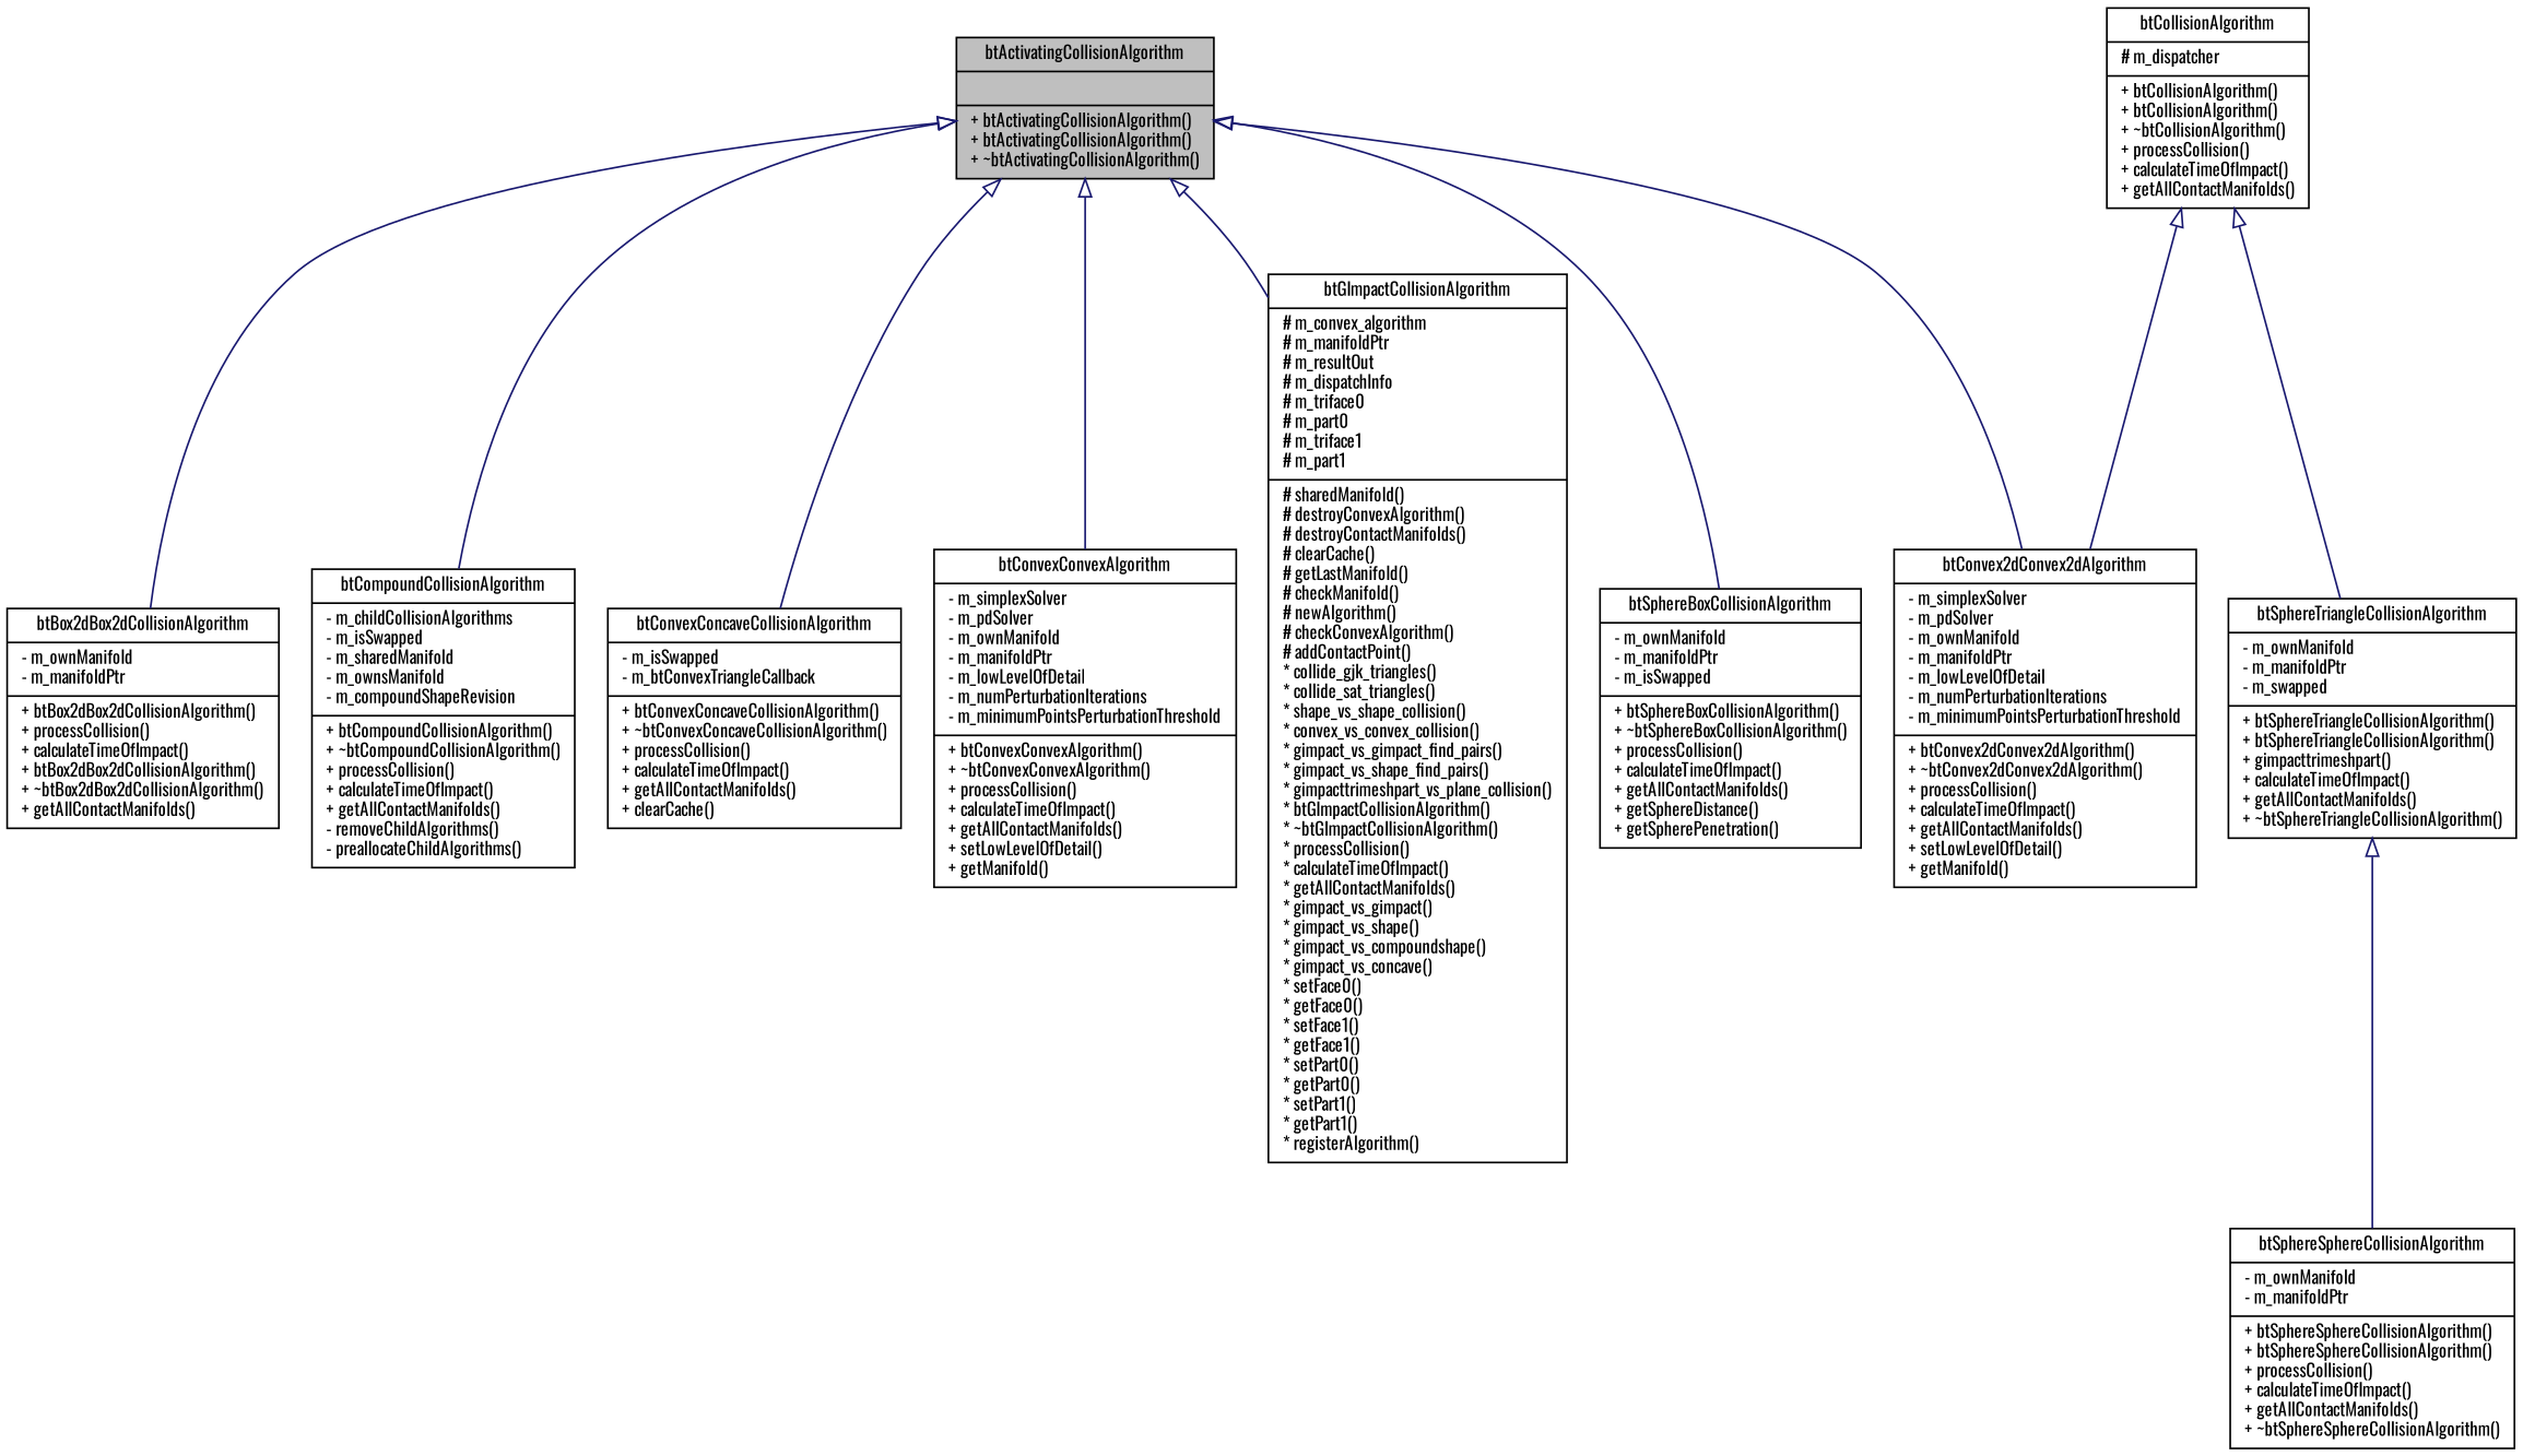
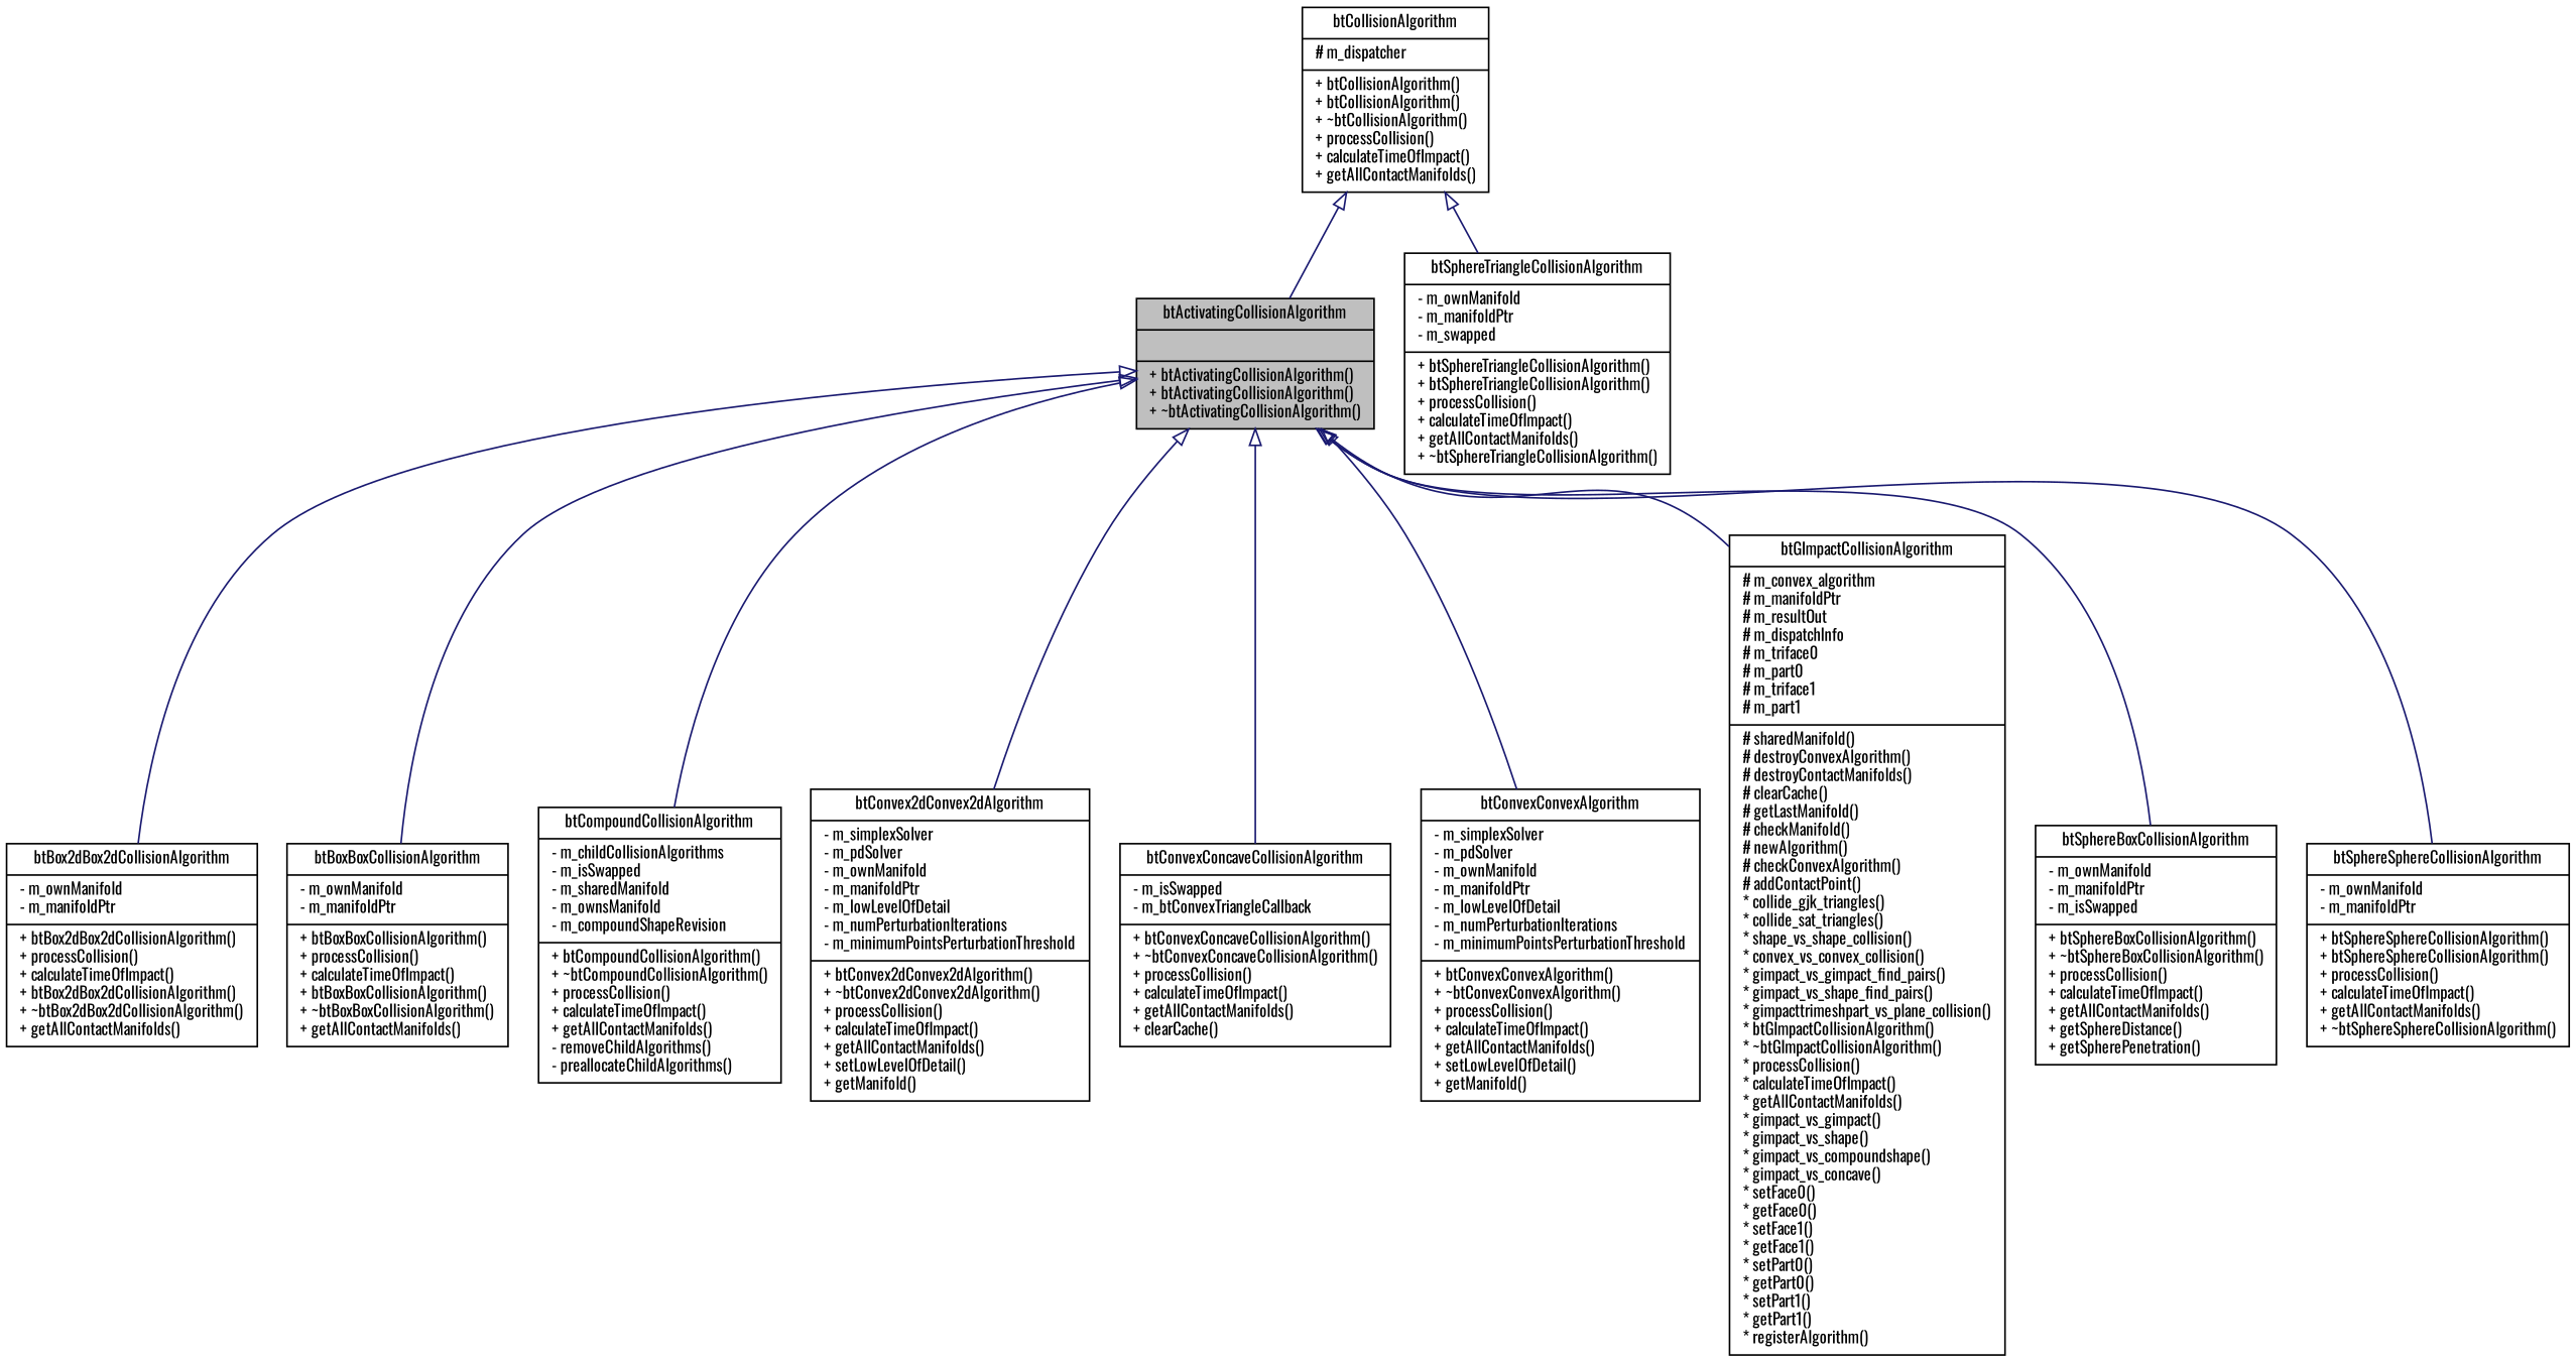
  digraph {
    fontname=Oswald
    node [color=black fillcolor=white fontname=Oswald fontsize=10 shape=record style=filled]
    edge [arrowtail=empty color=midnightblue dir=back fontname=Oswald fontsize=10 labelfontname=Helvetica labelfontsize=10 style=solid]
    n1 [fillcolor=grey75 fontcolor=black height=0.2 label="{btActivatingCollisionAlgorithm\n||+ btActivatingCollisionAlgorithm()\l+ btActivatingCollisionAlgorithm()\l+ ~btActivatingCollisionAlgorithm()\l}" width=0.4]
    n2 [height=0.2 label="{btBox2dBox2dCollisionAlgorithm\n|- m_ownManifold\l- m_manifoldPtr\l|+ btBox2dBox2dCollisionAlgorithm()\l+ processCollision()\l+ calculateTimeOfImpact()\l+ btBox2dBox2dCollisionAlgorithm()\l+ ~btBox2dBox2dCollisionAlgorithm()\l+ getAllContactManifolds()\l}" width=0.4]
+   n3 [height=0.2 label="{btBoxBoxCollisionAlgorithm\n|- m_ownManifold\l- m_manifoldPtr\l|+ btBoxBoxCollisionAlgorithm()\l+ processCollision()\l+ calculateTimeOfImpact()\l+ btBoxBoxCollisionAlgorithm()\l+ ~btBoxBoxCollisionAlgorithm()\l+ getAllContactManifolds()\l}" width=0.4]
    n4 [height=0.2 label="{btCompoundCollisionAlgorithm\n|- m_childCollisionAlgorithms\l- m_isSwapped\l- m_sharedManifold\l- m_ownsManifold\l- m_compoundShapeRevision\l|+ btCompoundCollisionAlgorithm()\l+ ~btCompoundCollisionAlgorithm()\l+ processCollision()\l+ calculateTimeOfImpact()\l+ getAllContactManifolds()\l- removeChildAlgorithms()\l- preallocateChildAlgorithms()\l}" width=0.4]
    n5 [height=0.2 label="{btConvex2dConvex2dAlgorithm\n|- m_simplexSolver\l- m_pdSolver\l- m_ownManifold\l- m_manifoldPtr\l- m_lowLevelOfDetail\l- m_numPerturbationIterations\l- m_minimumPointsPerturbationThreshold\l|+ btConvex2dConvex2dAlgorithm()\l+ ~btConvex2dConvex2dAlgorithm()\l+ processCollision()\l+ calculateTimeOfImpact()\l+ getAllContactManifolds()\l+ setLowLevelOfDetail()\l+ getManifold()\l}" width=0.4]
    n6 [height=0.2 label="{btConvexConcaveCollisionAlgorithm\n|- m_isSwapped\l- m_btConvexTriangleCallback\l|+ btConvexConcaveCollisionAlgorithm()\l+ ~btConvexConcaveCollisionAlgorithm()\l+ processCollision()\l+ calculateTimeOfImpact()\l+ getAllContactManifolds()\l+ clearCache()\l}" width=0.4]
    n7 [height=0.2 label="{btConvexConvexAlgorithm\n|- m_simplexSolver\l- m_pdSolver\l- m_ownManifold\l- m_manifoldPtr\l- m_lowLevelOfDetail\l- m_numPerturbationIterations\l- m_minimumPointsPerturbationThreshold\l|+ btConvexConvexAlgorithm()\l+ ~btConvexConvexAlgorithm()\l+ processCollision()\l+ calculateTimeOfImpact()\l+ getAllContactManifolds()\l+ setLowLevelOfDetail()\l+ getManifold()\l}" width=0.4]
    n8 [height=0.2 label="{btGImpactCollisionAlgorithm\n|# m_convex_algorithm\l# m_manifoldPtr\l# m_resultOut\l# m_dispatchInfo\l# m_triface0\l# m_part0\l# m_triface1\l# m_part1\l|# sharedManifold()\l# destroyConvexAlgorithm()\l# destroyContactManifolds()\l# clearCache()\l# getLastManifold()\l# checkManifold()\l# newAlgorithm()\l# checkConvexAlgorithm()\l# addContactPoint()\l* collide_gjk_triangles()\l* collide_sat_triangles()\l* shape_vs_shape_collision()\l* convex_vs_convex_collision()\l* gimpact_vs_gimpact_find_pairs()\l* gimpact_vs_shape_find_pairs()\l* gimpacttrimeshpart_vs_plane_collision()\l* btGImpactCollisionAlgorithm()\l* ~btGImpactCollisionAlgorithm()\l* processCollision()\l* calculateTimeOfImpact()\l* getAllContactManifolds()\l* gimpact_vs_gimpact()\l* gimpact_vs_shape()\l* gimpact_vs_compoundshape()\l* gimpact_vs_concave()\l* setFace0()\l* getFace0()\l* setFace1()\l* getFace1()\l* setPart0()\l* getPart0()\l* setPart1()\l* getPart1()\l* registerAlgorithm()\l}" width=0.4]
    n9 [height=0.2 label="{btSphereBoxCollisionAlgorithm\n|- m_ownManifold\l- m_manifoldPtr\l- m_isSwapped\l|+ btSphereBoxCollisionAlgorithm()\l+ ~btSphereBoxCollisionAlgorithm()\l+ processCollision()\l+ calculateTimeOfImpact()\l+ getAllContactManifolds()\l+ getSphereDistance()\l+ getSpherePenetration()\l}" width=0.4]
    n10 [height=0.2 label="{btSphereSphereCollisionAlgorithm\n|- m_ownManifold\l- m_manifoldPtr\l|+ btSphereSphereCollisionAlgorithm()\l+ btSphereSphereCollisionAlgorithm()\l+ processCollision()\l+ calculateTimeOfImpact()\l+ getAllContactManifolds()\l+ ~btSphereSphereCollisionAlgorithm()\l}" width=0.4]
-   n11 [height=0.2 label="{btSphereTriangleCollisionAlgorithm\n|- m_ownManifold\l- m_manifoldPtr\l- m_swapped\l|+ btSphereTriangleCollisionAlgorithm()\l+ btSphereTriangleCollisionAlgorithm()\l+ gimpacttrimeshpart()\l+ calculateTimeOfImpact()\l+ getAllContactManifolds()\l+ ~btSphereTriangleCollisionAlgorithm()\l}" width=0.4]
+   n11 [height=0.2 label="{btSphereTriangleCollisionAlgorithm\n|- m_ownManifold\l- m_manifoldPtr\l- m_swapped\l|+ btSphereTriangleCollisionAlgorithm()\l+ btSphereTriangleCollisionAlgorithm()\l+ processCollision()\l+ calculateTimeOfImpact()\l+ getAllContactManifolds()\l+ ~btSphereTriangleCollisionAlgorithm()\l}" width=0.4]
    n12 [height=0.2 label="{btCollisionAlgorithm\n|# m_dispatcher\l|+ btCollisionAlgorithm()\l+ btCollisionAlgorithm()\l+ ~btCollisionAlgorithm()\l+ processCollision()\l+ calculateTimeOfImpact()\l+ getAllContactManifolds()\l}" width=0.4]
    n1 -> n2
+   n1 -> n3
    n1 -> n4
    n1 -> n5
    n1 -> n6
    n1 -> n7
    n1 -> n8
    n1 -> n9
-   n11 -> n10
-   n12 -> n5
+   n1 -> n10
+   n12 -> n1
    n12 -> n11
  }
